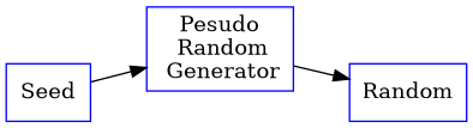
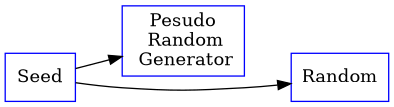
  digraph {
    rankdir=LR
    node [color=blue shape=record]
    Seed
    "Pesudo\n Random\n Generator"
    n3 [label=Random]
    Seed -> "Pesudo\n Random\n Generator"
-   "Pesudo\n Random\n Generator" -> n3
+   Seed -> n3
  }
